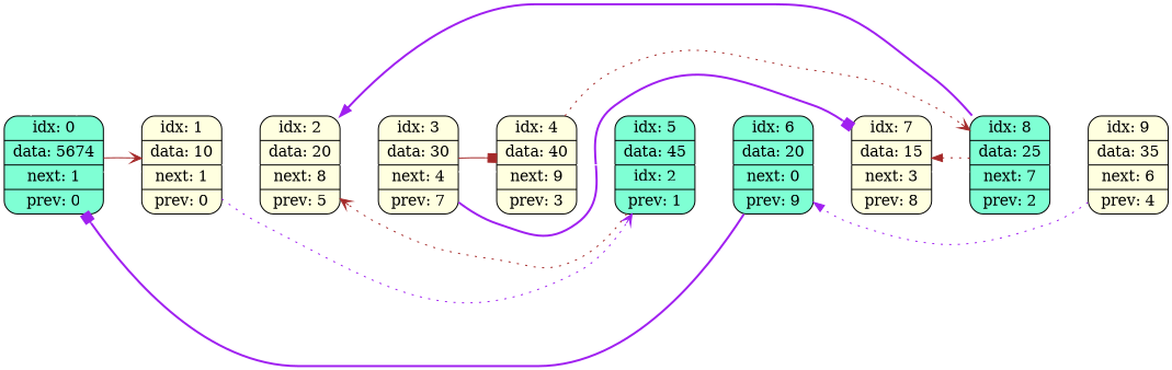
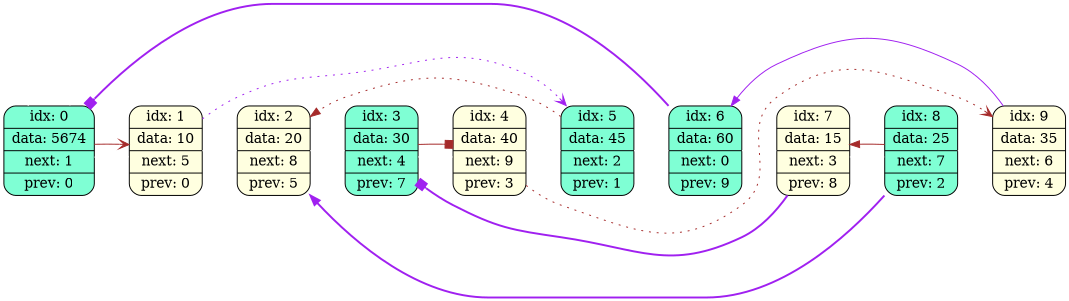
  digraph {
    rankdir=LR
    node [fillcolor=aquamarine shape=Mrecord style=filled]
    edge [color="#FFFFFF"]
    n1 [label="idx: 0 | data: 5674 | next: 1 | prev: 0"]
-   n2 [fillcolor=lightyellow label="idx: 1 | data: 10 | next: 1 | prev: 0"]
+   n2 [fillcolor=lightyellow label="idx: 1 | data: 10 | next: 5 | prev: 0"]
    n3 [fillcolor=lightyellow label="idx: 2 | data: 20 | next: 8 | prev: 5"]
-   n4 [label="idx: 5 | data: 45 | idx: 2 | prev: 1"]
-   n5 [fillcolor=lightyellow label="idx: 3 | data: 30 | next: 4 | prev: 7"]
-   n6 [label="idx: 6 | data: 20 | next: 0 | prev: 9"]
+   n4 [label="idx: 5 | data: 45 | next: 2 | prev: 1"]
+   n5 [label="idx: 3 | data: 30 | next: 4 | prev: 7"]
+   n6 [label="idx: 6 | data: 60 | next: 0 | prev: 9"]
    n7 [fillcolor=lightyellow label="idx: 4 | data: 40 | next: 9 | prev: 3"]
    n8 [label="idx: 8 | data: 25 | next: 7 | prev: 2"]
    n9 [fillcolor=lightyellow label="idx: 9 | data: 35 | next: 6 | prev: 4"]
    n10 [fillcolor=lightyellow label="idx: 7 | data: 15 | next: 3 | prev: 8"]
    n1 -> n1 [arrowsize=0.0 weight=10000]
    n1 -> n2 [arrowsize=0.0 weight=10000]
    n1 -> n2 [arrowhead=vee color=brown style=solid]
    n2 -> n3 [arrowsize=0.0 weight=10000]
    n2 -> n4 [arrowhead=vee color=purple style=dotted]
    n3 -> n5 [arrowsize=0.0 weight=10000]
-   n4 -> n3 [arrowhead=vee color=brown style=dotted]
+   n4 -> n3 [arrowhead=normal color=brown style=dotted]
    n4 -> n6 [arrowsize=0.0 weight=10000]
    n5 -> n7 [arrowsize=0.0 weight=10000]
    n5 -> n7 [arrowhead=box color=brown style=solid]
    n6 -> n1 [arrowhead=box color=purple style=bold]
    n6 -> n10 [arrowsize=0.0 weight=10000]
    n7 -> n4 [arrowsize=0.0 weight=10000]
-   n7 -> n8 [arrowhead=vee color=brown style=dotted]
+   n7 -> n9 [arrowhead=vee color=brown style=dotted]
    n8 -> n3 [arrowhead=normal color=purple style=bold]
    n8 -> n9 [arrowsize=0.0 weight=10000]
-   n8 -> n10 [arrowhead=normal color=brown style=dotted]
-   n9 -> n6 [arrowhead=normal color=purple style=dotted]
-   n5 -> n10 [arrowhead=box color=purple style=bold]
+   n8 -> n10 [arrowhead=normal color=brown style=solid]
+   n9 -> n6 [arrowhead=normal color=purple style=solid]
+   n10 -> n5 [arrowhead=box color=purple style=bold]
    n10 -> n8 [arrowsize=0.0 weight=10000]
  }
